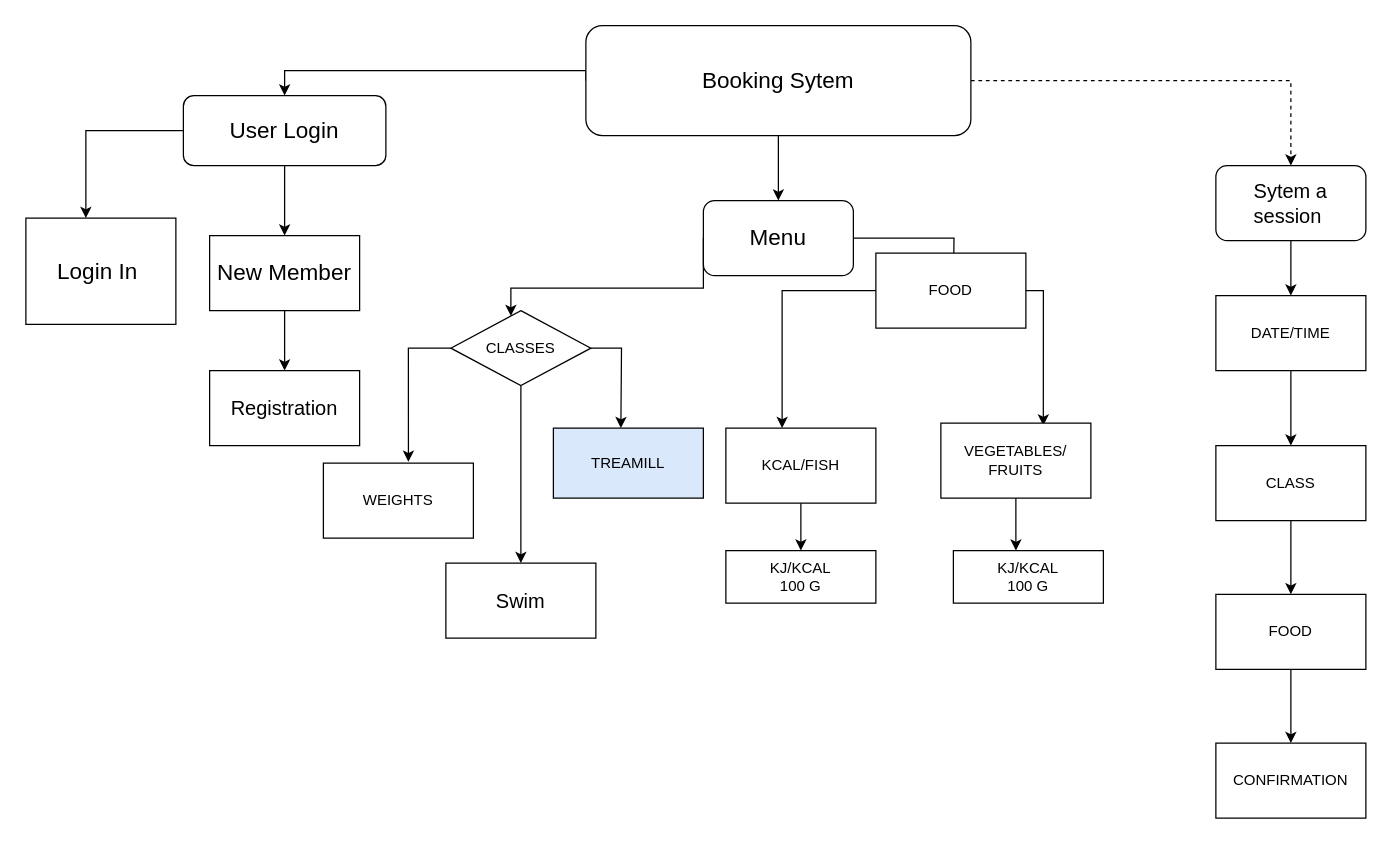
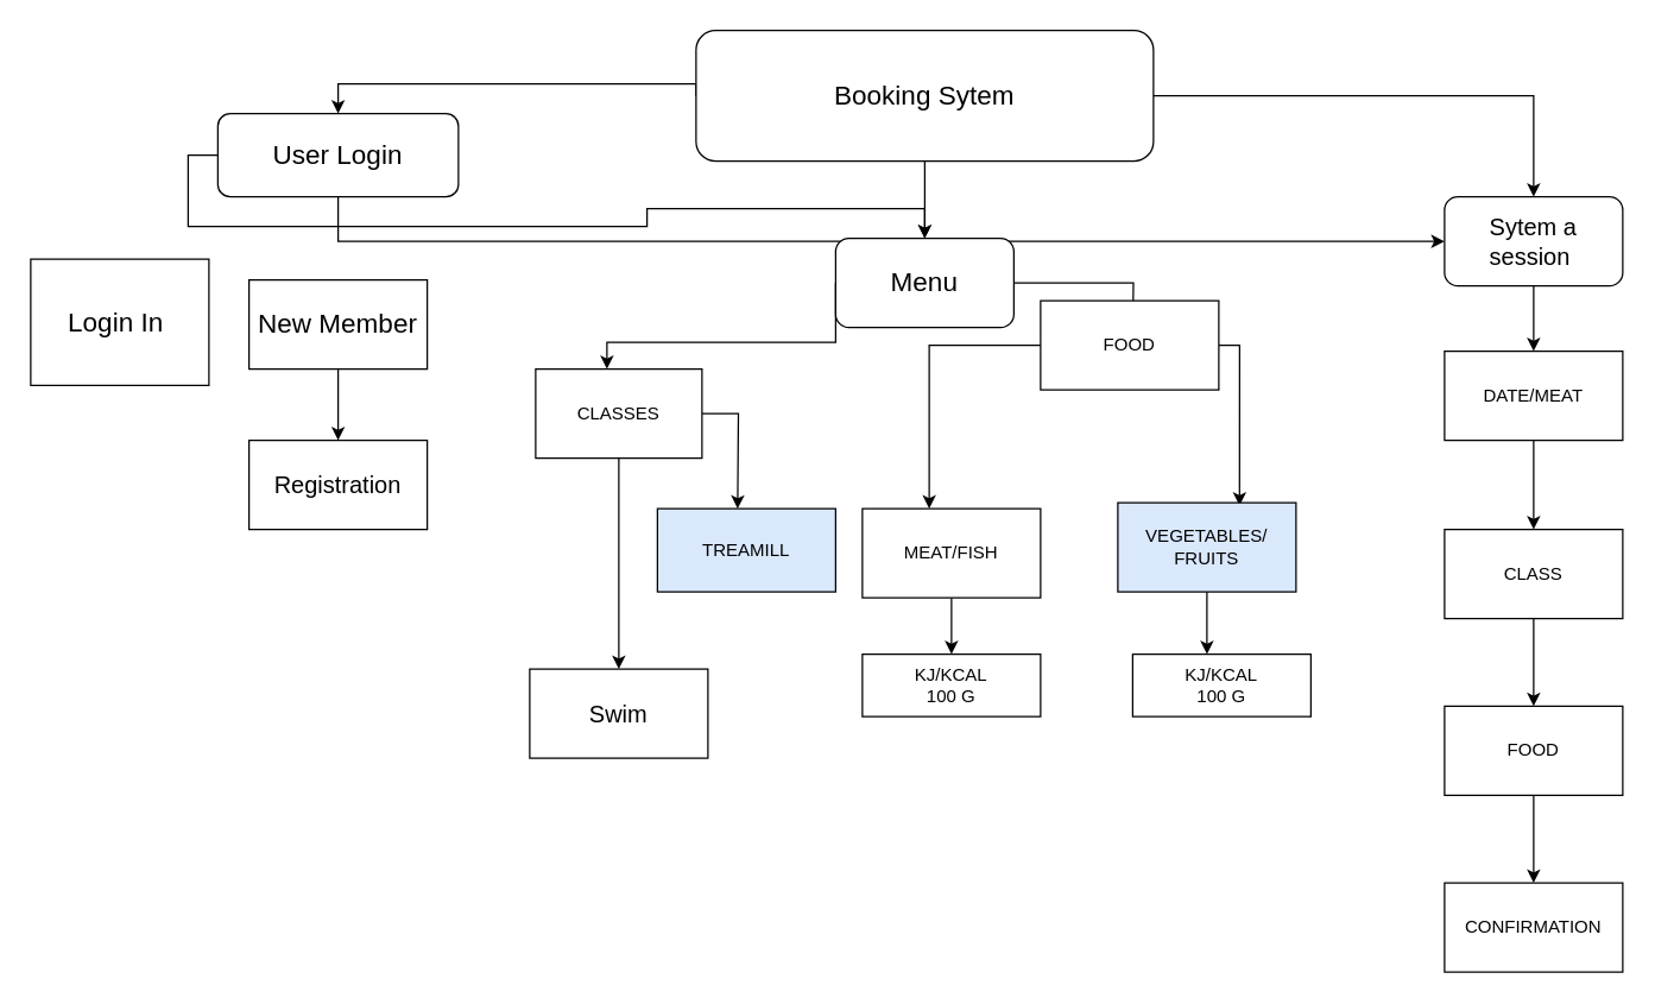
  <mxCell id="0" />
  <mxCell id="1" parent="0" />
  <mxCell id="2" style="edgeStyle=orthogonalEdgeStyle;rounded=0;orthogonalLoop=1;jettySize=auto;html=1;exitX=0;exitY=0.5;exitDx=0;exitDy=0;entryX=0.5;entryY=0;entryDx=0;entryDy=0;fontSize=18;" parent="1" source="5" target="8" edge="1"><mxGeometry relative="1" as="geometry"><Array as="points"><mxPoint x="468" y="56" /><mxPoint x="227" y="56" /></Array></mxGeometry></mxCell>
  <mxCell id="3" style="edgeStyle=orthogonalEdgeStyle;rounded=0;orthogonalLoop=1;jettySize=auto;html=1;exitX=0.5;exitY=1;exitDx=0;exitDy=0;" edge="1" parent="1" source="5" target="15"><mxGeometry relative="1" as="geometry"><Array as="points"><mxPoint x="622" y="118" /><mxPoint x="622" y="118" /></Array></mxGeometry></mxCell>
- <mxCell id="4" style="edgeStyle=orthogonalEdgeStyle;rounded=0;orthogonalLoop=1;jettySize=auto;html=1;entryX=0.5;entryY=0;entryDx=0;entryDy=0;dashed=1;" edge="1" parent="1" source="5" target="33"><mxGeometry relative="1" as="geometry" /></mxCell>
+ <mxCell id="4" style="edgeStyle=orthogonalEdgeStyle;rounded=0;orthogonalLoop=1;jettySize=auto;html=1;entryX=0.5;entryY=0;entryDx=0;entryDy=0;" edge="1" parent="1" source="5" target="33"><mxGeometry relative="1" as="geometry" /></mxCell>
  <mxCell id="5" value="Booking Sytem" style="rounded=1;whiteSpace=wrap;html=1;fontSize=18;" parent="1" vertex="1"><mxGeometry x="468" y="20" width="308" height="88" as="geometry" /></mxCell>
- <mxCell id="6" style="edgeStyle=orthogonalEdgeStyle;rounded=0;orthogonalLoop=1;jettySize=auto;html=1;entryX=0.5;entryY=0;entryDx=0;entryDy=0;exitX=0.5;exitY=1;exitDx=0;exitDy=0;" edge="1" parent="1" source="8" target="11"><mxGeometry relative="1" as="geometry"><mxPoint x="328" y="272" as="sourcePoint" /></mxGeometry></mxCell>
- <mxCell id="7" style="edgeStyle=orthogonalEdgeStyle;rounded=0;orthogonalLoop=1;jettySize=auto;html=1;exitX=0;exitY=0.5;exitDx=0;exitDy=0;entryX=0.4;entryY=0;entryDx=0;entryDy=0;entryPerimeter=0;" edge="1" parent="1" source="8" target="9"><mxGeometry relative="1" as="geometry" /></mxCell>
+ <mxCell id="6" style="edgeStyle=orthogonalEdgeStyle;rounded=0;orthogonalLoop=1;jettySize=auto;html=1;exitX=0.5;exitY=1;exitDx=0;exitDy=0;" edge="1" parent="1" source="8" target="33"><mxGeometry relative="1" as="geometry"><mxPoint x="328" y="272" as="sourcePoint" /></mxGeometry></mxCell>
+ <mxCell id="7" style="edgeStyle=orthogonalEdgeStyle;rounded=0;orthogonalLoop=1;jettySize=auto;html=1;exitX=0;exitY=0.5;exitDx=0;exitDy=0;" edge="1" parent="1" source="8" target="15"><mxGeometry relative="1" as="geometry" /></mxCell>
  <mxCell id="8" value="User Login" style="rounded=1;whiteSpace=wrap;html=1;fontSize=18;" parent="1" vertex="1"><mxGeometry x="146" y="76" width="162" height="56" as="geometry" /></mxCell>
  <mxCell id="9" value="Login In&amp;nbsp;" style="rounded=0;whiteSpace=wrap;html=1;fontSize=18;" parent="1" vertex="1"><mxGeometry x="20" y="174" width="120" height="85" as="geometry" /></mxCell>
  <mxCell id="10" style="edgeStyle=orthogonalEdgeStyle;rounded=0;orthogonalLoop=1;jettySize=auto;html=1;exitX=0.5;exitY=1;exitDx=0;exitDy=0;entryX=0.5;entryY=0;entryDx=0;entryDy=0;" edge="1" parent="1" source="11" target="12"><mxGeometry relative="1" as="geometry" /></mxCell>
  <mxCell id="11" value="New Member" style="rounded=0;whiteSpace=wrap;html=1;fontSize=18;" parent="1" vertex="1"><mxGeometry x="167" y="188" width="120" height="60" as="geometry" /></mxCell>
  <mxCell id="12" value="&lt;font size=&quot;3&quot;&gt;Registration&lt;/font&gt;" style="rounded=0;whiteSpace=wrap;html=1;" vertex="1" parent="1"><mxGeometry x="167" y="296" width="120" height="60" as="geometry" /></mxCell>
  <mxCell id="13" style="edgeStyle=orthogonalEdgeStyle;rounded=0;orthogonalLoop=1;jettySize=auto;html=1;exitX=0;exitY=0.5;exitDx=0;exitDy=0;" edge="1" parent="1" source="15" target="22"><mxGeometry relative="1" as="geometry"><Array as="points"><mxPoint x="562" y="230" /><mxPoint x="408" y="230" /></Array></mxGeometry></mxCell>
  <mxCell id="14" style="edgeStyle=orthogonalEdgeStyle;rounded=0;orthogonalLoop=1;jettySize=auto;html=1;" edge="1" parent="1" source="15"><mxGeometry relative="1" as="geometry"><mxPoint x="762" y="230" as="targetPoint" /></mxGeometry></mxCell>
  <mxCell id="15" value="&lt;font style=&quot;font-size: 18px&quot;&gt;Menu&lt;/font&gt;" style="rounded=1;whiteSpace=wrap;html=1;" vertex="1" parent="1"><mxGeometry x="562" y="160" width="120" height="60" as="geometry" /></mxCell>
  <mxCell id="16" style="edgeStyle=orthogonalEdgeStyle;rounded=0;orthogonalLoop=1;jettySize=auto;html=1;exitX=0.5;exitY=1;exitDx=0;exitDy=0;" edge="1" parent="1" source="15" target="15"><mxGeometry relative="1" as="geometry" /></mxCell>
  <mxCell id="17" value="&lt;font size=&quot;3&quot;&gt;Swim&lt;/font&gt;" style="rounded=0;whiteSpace=wrap;html=1;" vertex="1" parent="1"><mxGeometry x="356" y="450" width="120" height="60" as="geometry" /></mxCell>
  <mxCell id="18" style="edgeStyle=orthogonalEdgeStyle;rounded=0;orthogonalLoop=1;jettySize=auto;html=1;exitX=0.5;exitY=1;exitDx=0;exitDy=0;" edge="1" parent="1" source="17" target="17"><mxGeometry relative="1" as="geometry" /></mxCell>
- <mxCell id="19" style="edgeStyle=orthogonalEdgeStyle;rounded=0;orthogonalLoop=1;jettySize=auto;html=1;exitX=0;exitY=0.5;exitDx=0;exitDy=0;entryX=0.567;entryY=-0.017;entryDx=0;entryDy=0;entryPerimeter=0;" edge="1" parent="1" source="22" target="24"><mxGeometry relative="1" as="geometry" /></mxCell>
  <mxCell id="20" style="edgeStyle=orthogonalEdgeStyle;rounded=0;orthogonalLoop=1;jettySize=auto;html=1;exitX=0.5;exitY=1;exitDx=0;exitDy=0;entryX=0.5;entryY=0;entryDx=0;entryDy=0;" edge="1" parent="1" source="22" target="17"><mxGeometry relative="1" as="geometry" /></mxCell>
  <mxCell id="21" style="edgeStyle=orthogonalEdgeStyle;rounded=0;orthogonalLoop=1;jettySize=auto;html=1;" edge="1" parent="1" source="22"><mxGeometry relative="1" as="geometry"><mxPoint x="496" y="342" as="targetPoint" /></mxGeometry></mxCell>
- <mxCell id="22" value="CLASSES" style="rhombus;whiteSpace=wrap;html=1;" vertex="1" parent="1"><mxGeometry x="360" y="248" width="112" height="60" as="geometry" /></mxCell>
+ <mxCell id="22" value="CLASSES" style="rounded=0;whiteSpace=wrap;html=1;" vertex="1" parent="1"><mxGeometry x="360" y="248" width="112" height="60" as="geometry" /></mxCell>
  <mxCell id="23" value="TREAMILL" style="rounded=0;whiteSpace=wrap;html=1;fillColor=#dae8fc;" vertex="1" parent="1"><mxGeometry x="442" y="342" width="120" height="56" as="geometry" /></mxCell>
- <mxCell id="24" value="WEIGHTS" style="rounded=0;whiteSpace=wrap;html=1;" vertex="1" parent="1"><mxGeometry x="258" y="370" width="120" height="60" as="geometry" /></mxCell>
  <mxCell id="25" style="edgeStyle=orthogonalEdgeStyle;rounded=0;orthogonalLoop=1;jettySize=auto;html=1;exitX=0;exitY=0.5;exitDx=0;exitDy=0;entryX=0.375;entryY=0;entryDx=0;entryDy=0;entryPerimeter=0;" edge="1" parent="1" source="27" target="31"><mxGeometry relative="1" as="geometry" /></mxCell>
  <mxCell id="26" style="edgeStyle=orthogonalEdgeStyle;rounded=0;orthogonalLoop=1;jettySize=auto;html=1;exitX=1;exitY=0.5;exitDx=0;exitDy=0;entryX=0.683;entryY=0.033;entryDx=0;entryDy=0;entryPerimeter=0;" edge="1" parent="1" source="27" target="29"><mxGeometry relative="1" as="geometry"><Array as="points"><mxPoint x="834" y="232" /></Array></mxGeometry></mxCell>
  <mxCell id="27" value="FOOD" style="rounded=0;whiteSpace=wrap;html=1;" vertex="1" parent="1"><mxGeometry x="700" y="202" width="120" height="60" as="geometry" /></mxCell>
  <mxCell id="28" style="edgeStyle=orthogonalEdgeStyle;rounded=0;orthogonalLoop=1;jettySize=auto;html=1;exitX=0.5;exitY=1;exitDx=0;exitDy=0;entryX=0.417;entryY=0;entryDx=0;entryDy=0;entryPerimeter=0;" edge="1" parent="1" source="29" target="35"><mxGeometry relative="1" as="geometry" /></mxCell>
- <mxCell id="29" value="VEGETABLES/&lt;br&gt;FRUITS" style="rounded=0;whiteSpace=wrap;html=1;" vertex="1" parent="1"><mxGeometry x="752" y="338" width="120" height="60" as="geometry" /></mxCell>
+ <mxCell id="29" value="VEGETABLES/&lt;br&gt;FRUITS" style="rounded=0;whiteSpace=wrap;html=1;fillColor=#dae8fc;" vertex="1" parent="1"><mxGeometry x="752" y="338" width="120" height="60" as="geometry" /></mxCell>
  <mxCell id="30" style="edgeStyle=orthogonalEdgeStyle;rounded=0;orthogonalLoop=1;jettySize=auto;html=1;exitX=0.5;exitY=1;exitDx=0;exitDy=0;entryX=0.5;entryY=0;entryDx=0;entryDy=0;" edge="1" parent="1" source="31" target="34"><mxGeometry relative="1" as="geometry" /></mxCell>
- <mxCell id="31" value="KCAL/FISH" style="rounded=0;whiteSpace=wrap;html=1;" vertex="1" parent="1"><mxGeometry x="580" y="342" width="120" height="60" as="geometry" /></mxCell>
+ <mxCell id="31" value="MEAT/FISH" style="rounded=0;whiteSpace=wrap;html=1;" vertex="1" parent="1"><mxGeometry x="580" y="342" width="120" height="60" as="geometry" /></mxCell>
  <mxCell id="32" style="edgeStyle=orthogonalEdgeStyle;rounded=0;orthogonalLoop=1;jettySize=auto;html=1;" edge="1" parent="1" source="33" target="37"><mxGeometry relative="1" as="geometry" /></mxCell>
  <mxCell id="33" value="&lt;font size=&quot;3&quot;&gt;Sytem a session&amp;nbsp;&lt;/font&gt;" style="rounded=1;whiteSpace=wrap;html=1;" vertex="1" parent="1"><mxGeometry x="972" y="132" width="120" height="60" as="geometry" /></mxCell>
  <mxCell id="34" value="KJ/KCAL&lt;br&gt;100 G&lt;br&gt;" style="rounded=0;whiteSpace=wrap;html=1;" vertex="1" parent="1"><mxGeometry x="580" y="440" width="120" height="42" as="geometry" /></mxCell>
  <mxCell id="35" value="KJ/KCAL&lt;br&gt;100 G&lt;br&gt;" style="rounded=0;whiteSpace=wrap;html=1;" vertex="1" parent="1"><mxGeometry x="762" y="440" width="120" height="42" as="geometry" /></mxCell>
  <mxCell id="36" style="edgeStyle=orthogonalEdgeStyle;rounded=0;orthogonalLoop=1;jettySize=auto;html=1;entryX=0.5;entryY=0;entryDx=0;entryDy=0;" edge="1" parent="1" source="37" target="39"><mxGeometry relative="1" as="geometry" /></mxCell>
- <mxCell id="37" value="DATE/TIME" style="rounded=0;whiteSpace=wrap;html=1;" vertex="1" parent="1"><mxGeometry x="972" y="236" width="120" height="60" as="geometry" /></mxCell>
+ <mxCell id="37" value="DATE/MEAT" style="rounded=0;whiteSpace=wrap;html=1;" vertex="1" parent="1"><mxGeometry x="972" y="236" width="120" height="60" as="geometry" /></mxCell>
  <mxCell id="38" style="edgeStyle=orthogonalEdgeStyle;rounded=0;orthogonalLoop=1;jettySize=auto;html=1;exitX=0.5;exitY=1;exitDx=0;exitDy=0;" edge="1" parent="1" source="39" target="41"><mxGeometry relative="1" as="geometry" /></mxCell>
  <mxCell id="39" value="CLASS" style="rounded=0;whiteSpace=wrap;html=1;" vertex="1" parent="1"><mxGeometry x="972" y="356" width="120" height="60" as="geometry" /></mxCell>
  <mxCell id="40" style="edgeStyle=orthogonalEdgeStyle;rounded=0;orthogonalLoop=1;jettySize=auto;html=1;exitX=0.5;exitY=1;exitDx=0;exitDy=0;entryX=0.5;entryY=0;entryDx=0;entryDy=0;" edge="1" parent="1" source="41" target="42"><mxGeometry relative="1" as="geometry" /></mxCell>
  <mxCell id="41" value="FOOD" style="rounded=0;whiteSpace=wrap;html=1;" vertex="1" parent="1"><mxGeometry x="972" y="475" width="120" height="60" as="geometry" /></mxCell>
  <mxCell id="42" value="CONFIRMATION" style="rounded=0;whiteSpace=wrap;html=1;" vertex="1" parent="1"><mxGeometry x="972" y="594" width="120" height="60" as="geometry" /></mxCell>
